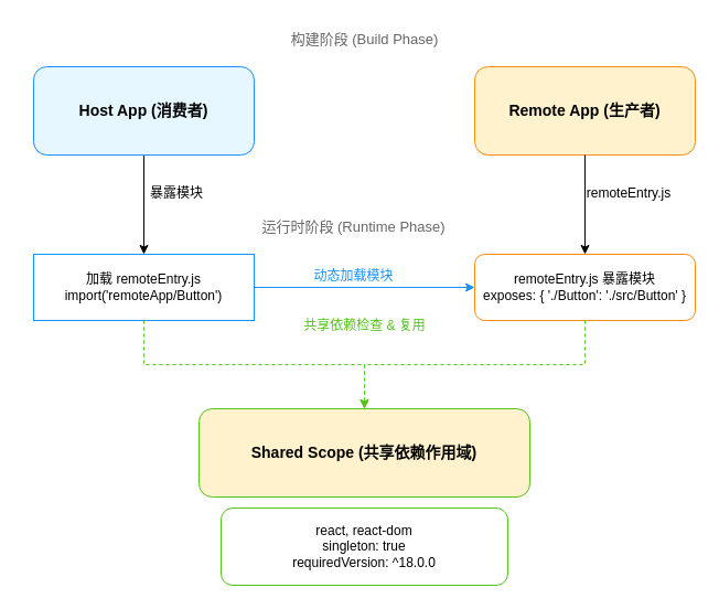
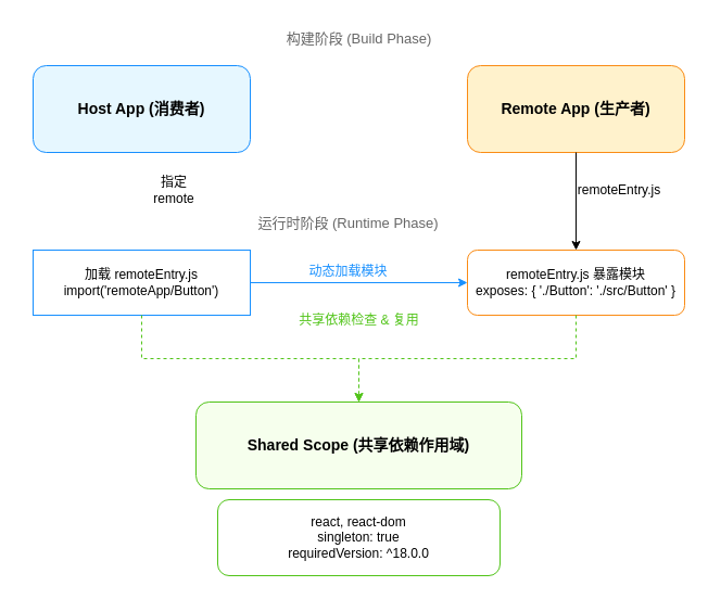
  <mxCell id="0" />
  <mxCell id="1" parent="0" />
- <mxCell id="2" style="edgeStyle=orthogonalEdgeStyle;rounded=0;orthogonalLoop=1;jettySize=auto;html=1;entryX=0.5;entryY=0;entryDx=0;entryDy=0;" edge="1" parent="1" source="3" target="4"><mxGeometry relative="1" as="geometry" /></mxCell>
  <mxCell id="3" value="Host App (消费者)" style="rounded=1;whiteSpace=wrap;html=1;fillColor=#E6F7FF;strokeColor=#1890FF;fontSize=14;fontStyle=1;" vertex="1" parent="1"><mxGeometry x="30" y="60" width="200" height="80" as="geometry" /></mxCell>
  <mxCell id="4" value="加载 remoteEntry.js&#10;import('remoteApp/Button')" style="whiteSpace=wrap;html=1;fillColor=#FFFFFF;strokeColor=#1890FF;fontSize=12;rounded=0;" vertex="1" parent="1"><mxGeometry x="30" y="230" width="200" height="60" as="geometry" /></mxCell>
  <mxCell id="5" value="Remote App (生产者)" style="rounded=1;whiteSpace=wrap;html=1;fillColor=#fff2cc;strokeColor=#FA8C16;fontSize=14;fontStyle=1;" vertex="1" parent="1"><mxGeometry x="430" y="60" width="200" height="80" as="geometry" /></mxCell>
  <mxCell id="6" value="remoteEntry.js 暴露模块&#10;exposes: { './Button': './src/Button' }" style="rounded=1;whiteSpace=wrap;html=1;fillColor=#FFFFFF;strokeColor=#FA8C16;fontSize=12;" vertex="1" parent="1"><mxGeometry x="430" y="230" width="200" height="60" as="geometry" /></mxCell>
- <mxCell id="7" value="Shared Scope (共享依赖作用域)" style="rounded=1;whiteSpace=wrap;html=1;fillColor=#fff2cc;strokeColor=#52C41A;fontSize=14;fontStyle=1;" vertex="1" parent="1"><mxGeometry x="180" y="370" width="300" height="80" as="geometry" /></mxCell>
+ <mxCell id="7" value="Shared Scope (共享依赖作用域)" style="rounded=1;whiteSpace=wrap;html=1;fillColor=#F6FFED;strokeColor=#52C41A;fontSize=14;fontStyle=1;" vertex="1" parent="1"><mxGeometry x="180" y="370" width="300" height="80" as="geometry" /></mxCell>
  <mxCell id="8" value="react, react-dom&#10;singleton: true&#10;requiredVersion: ^18.0.0" style="rounded=1;whiteSpace=wrap;html=1;fillColor=#FFFFFF;strokeColor=#52C41A;fontSize=12;" vertex="1" parent="1"><mxGeometry x="200" y="460" width="260" height="70" as="geometry" /></mxCell>
  <mxCell id="9" style="edgeStyle=orthogonalEdgeStyle;rounded=0;orthogonalLoop=1;jettySize=auto;html=1;strokeColor=#1890FF;" edge="1" parent="1" source="4" target="6"><mxGeometry relative="1" as="geometry" /></mxCell>
  <mxCell id="10" style="edgeStyle=orthogonalEdgeStyle;rounded=0;orthogonalLoop=1;jettySize=auto;html=1;strokeColor=#52C41A;dashed=1;" edge="1" parent="1" source="4" target="7"><mxGeometry relative="1" as="geometry" /></mxCell>
  <mxCell id="11" style="edgeStyle=orthogonalEdgeStyle;rounded=0;orthogonalLoop=1;jettySize=auto;html=1;strokeColor=#52C41A;dashed=1;" edge="1" parent="1" source="6" target="7"><mxGeometry relative="1" as="geometry" /></mxCell>
  <mxCell id="12" value="构建阶段 (Build Phase)" style="text;html=1;align=center;verticalAlign=middle;fontSize=13;fontColor=#666666;" vertex="1" parent="1"><mxGeometry x="30" y="20" width="600" height="30" as="geometry" /></mxCell>
  <mxCell id="13" value="运行时阶段 (Runtime Phase)" style="text;html=1;align=center;verticalAlign=middle;fontSize=13;fontColor=#666666;" vertex="1" parent="1"><mxGeometry x="20" y="190" width="600" height="30" as="geometry" /></mxCell>
  <mxCell id="14" value="动态加载模块" style="text;html=1;align=center;verticalAlign=middle;fontSize=12;fontColor=#1890FF;rotation=0;" vertex="1" parent="1"><mxGeometry x="245" y="235" width="150" height="30" as="geometry" /></mxCell>
  <mxCell id="15" value="共享依赖检查 &amp; 复用" style="text;html=1;align=center;verticalAlign=middle;fontSize=12;fontColor=#52C41A;" vertex="1" parent="1"><mxGeometry x="240" y="280" width="180" height="30" as="geometry" /></mxCell>
- <mxCell id="16" value="暴露模块" style="text;html=1;whiteSpace=wrap;strokeColor=none;fillColor=none;align=center;verticalAlign=middle;rounded=0;" vertex="1" parent="1"><mxGeometry x="130" y="160" width="60" height="30" as="geometry" /></mxCell>
+ <mxCell id="16" value="指定remote" style="text;html=1;whiteSpace=wrap;strokeColor=none;fillColor=none;align=center;verticalAlign=middle;rounded=0;" vertex="1" parent="1"><mxGeometry x="130" y="160" width="60" height="30" as="geometry" /></mxCell>
  <mxCell id="17" style="edgeStyle=orthogonalEdgeStyle;rounded=0;orthogonalLoop=1;jettySize=auto;html=1;entryX=0.5;entryY=0;entryDx=0;entryDy=0;exitX=0.5;exitY=1;exitDx=0;exitDy=0;" edge="1" parent="1" source="5" target="6"><mxGeometry relative="1" as="geometry"><mxPoint x="530" y="150" as="sourcePoint" /><mxPoint x="540" y="250" as="targetPoint" /></mxGeometry></mxCell>
  <mxCell id="18" value="remoteEntry.js" style="text;html=1;whiteSpace=wrap;strokeColor=none;fillColor=none;align=center;verticalAlign=middle;rounded=0;" vertex="1" parent="1"><mxGeometry x="540" y="160" width="60" height="30" as="geometry" /></mxCell>
